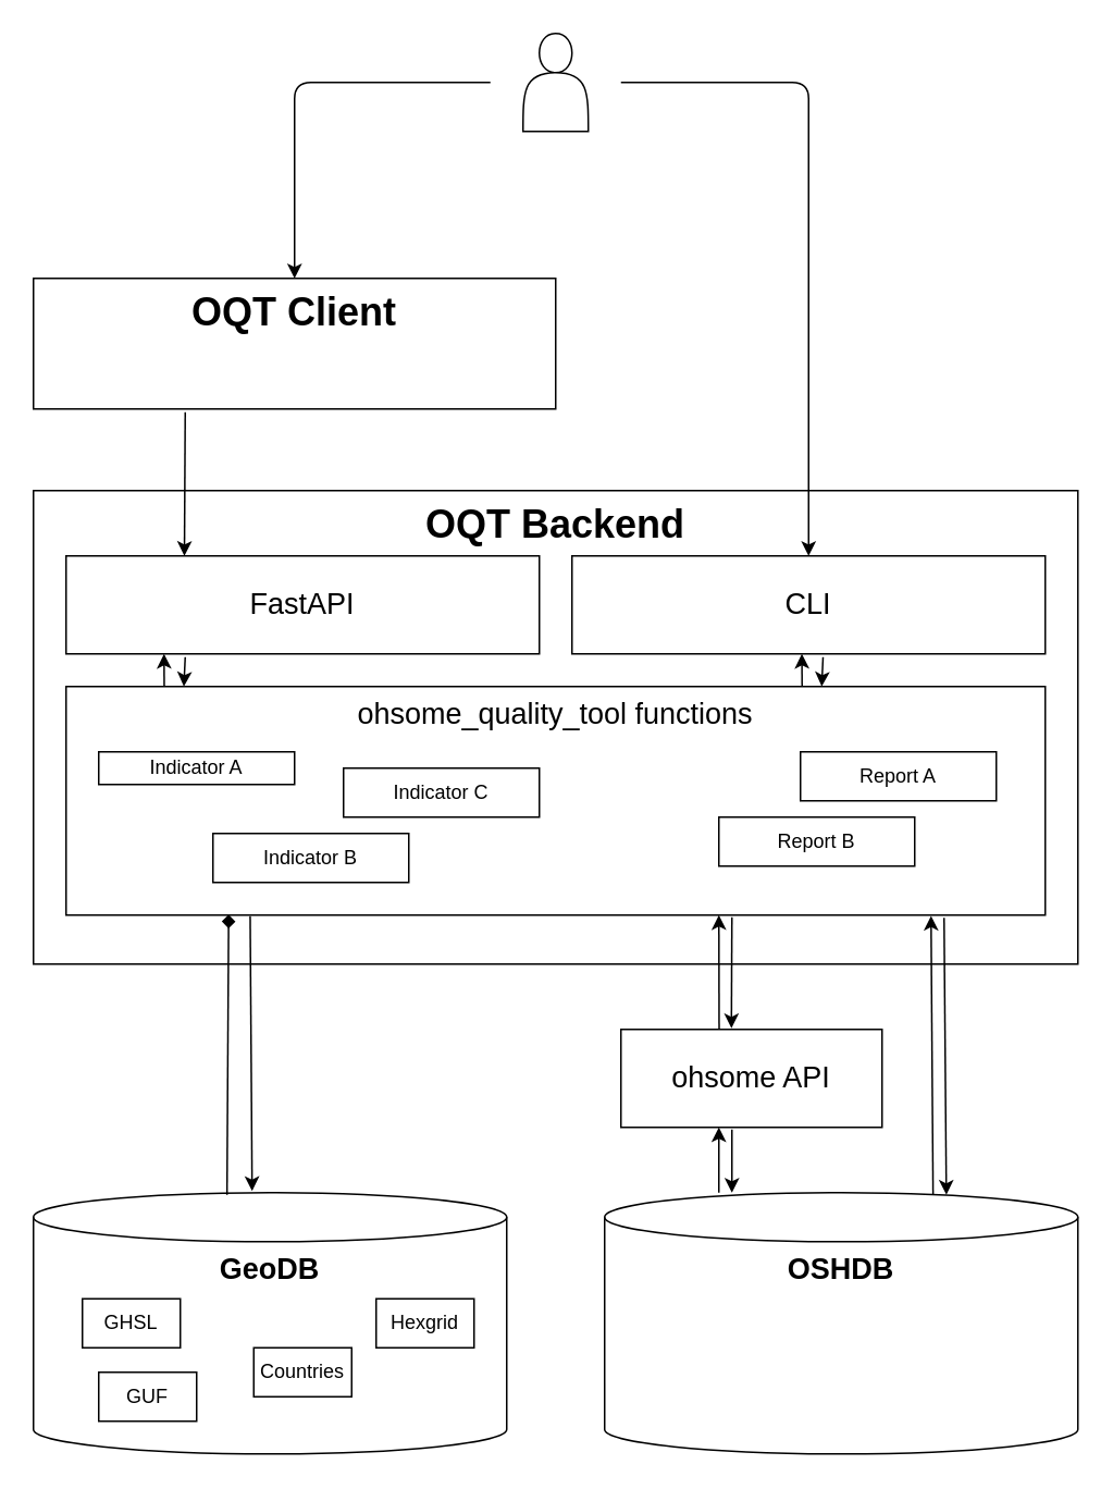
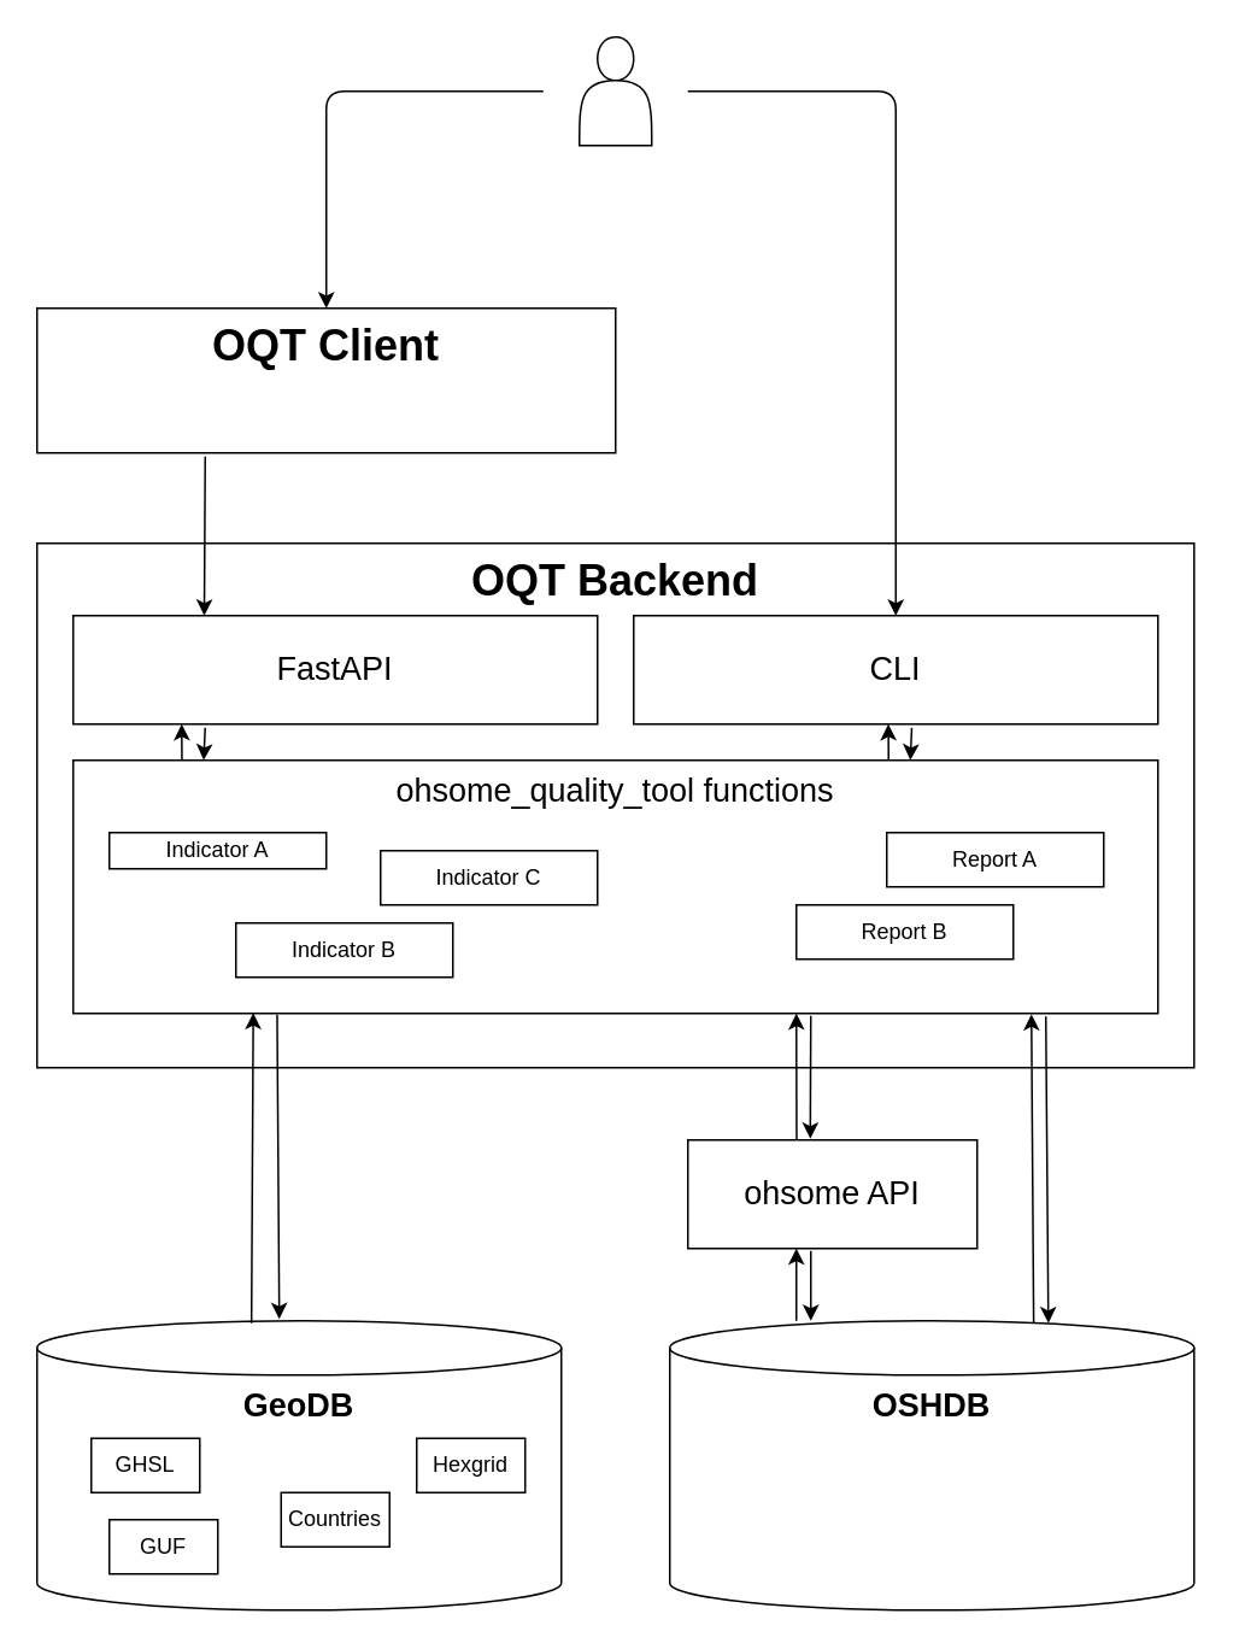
  <mxCell id="0" />
  <mxCell id="1" parent="0" />
  <mxCell id="2" value="&lt;b&gt;&lt;font style=&quot;font-size: 18px&quot;&gt;OSHDB&lt;/font&gt;&lt;/b&gt;" style="shape=cylinder3;whiteSpace=wrap;html=1;boundedLbl=1;backgroundOutline=1;size=15;verticalAlign=top;" vertex="1" parent="1"><mxGeometry x="370" y="730" width="290" height="160" as="geometry" /></mxCell>
  <mxCell id="3" value="&lt;b&gt;&lt;font style=&quot;font-size: 18px&quot;&gt;GeoDB&lt;/font&gt;&lt;/b&gt;" style="shape=cylinder3;whiteSpace=wrap;html=1;boundedLbl=1;backgroundOutline=1;size=15;verticalAlign=top;" vertex="1" parent="1"><mxGeometry x="20" y="730" width="290" height="160" as="geometry" /></mxCell>
  <mxCell id="4" value="&lt;font style=&quot;font-size: 18px&quot;&gt;ohsome API&lt;br&gt;&lt;/font&gt;" style="rounded=0;whiteSpace=wrap;html=1;" vertex="1" parent="1"><mxGeometry x="380" y="630" width="160" height="60" as="geometry" /></mxCell>
  <mxCell id="5" value="&lt;font style=&quot;font-size: 24px&quot;&gt;&lt;b&gt;&lt;font style=&quot;font-size: 24px&quot;&gt;OQT Backend&lt;/font&gt;&lt;/b&gt;&lt;/font&gt;" style="rounded=0;whiteSpace=wrap;html=1;verticalAlign=top;" vertex="1" parent="1"><mxGeometry x="20" y="300" width="640" height="290" as="geometry" /></mxCell>
  <mxCell id="6" value="&lt;font style=&quot;font-size: 18px&quot;&gt;CLI&lt;/font&gt;" style="rounded=0;whiteSpace=wrap;html=1;" vertex="1" parent="1"><mxGeometry x="350" y="340" width="290" height="60" as="geometry" /></mxCell>
  <mxCell id="7" value="&lt;font style=&quot;font-size: 18px&quot;&gt;FastAPI&lt;/font&gt;" style="rounded=0;whiteSpace=wrap;html=1;" vertex="1" parent="1"><mxGeometry x="40" y="340" width="290" height="60" as="geometry" /></mxCell>
  <mxCell id="8" value="&lt;font style=&quot;font-size: 18px&quot;&gt;ohsome_quality_tool functions&lt;br&gt;&lt;/font&gt;" style="rounded=0;whiteSpace=wrap;html=1;verticalAlign=top;" vertex="1" parent="1"><mxGeometry x="40" y="420" width="600" height="140" as="geometry" /></mxCell>
  <mxCell id="9" value="Indicator A" style="rounded=0;whiteSpace=wrap;html=1;" vertex="1" parent="1"><mxGeometry x="60" y="460" width="120" height="20" as="geometry" /></mxCell>
  <mxCell id="10" value="Indicator B" style="rounded=0;whiteSpace=wrap;html=1;" vertex="1" parent="1"><mxGeometry x="130" y="510" width="120" height="30" as="geometry" /></mxCell>
  <mxCell id="11" value="Report A" style="rounded=0;whiteSpace=wrap;html=1;" vertex="1" parent="1"><mxGeometry x="490" y="460" width="120" height="30" as="geometry" /></mxCell>
  <mxCell id="12" value="Report B" style="rounded=0;whiteSpace=wrap;html=1;" vertex="1" parent="1"><mxGeometry x="440" y="500" width="120" height="30" as="geometry" /></mxCell>
  <mxCell id="13" value="Indicator C" style="rounded=0;whiteSpace=wrap;html=1;" vertex="1" parent="1"><mxGeometry x="210" y="470" width="120" height="30" as="geometry" /></mxCell>
  <mxCell id="14" value="&lt;font style=&quot;font-size: 24px&quot;&gt;&lt;b&gt;&lt;font style=&quot;font-size: 24px&quot;&gt;OQT Client&lt;/font&gt;&lt;/b&gt;&lt;/font&gt;" style="rounded=0;whiteSpace=wrap;html=1;verticalAlign=top;" vertex="1" parent="1"><mxGeometry x="20" y="170" width="320" height="80" as="geometry" /></mxCell>
  <mxCell id="15" value="" style="endArrow=classic;html=1;entryX=0.25;entryY=0;entryDx=0;entryDy=0;" edge="1" parent="1" target="7"><mxGeometry width="50" height="50" relative="1" as="geometry"><mxPoint x="113" y="252" as="sourcePoint" /><mxPoint x="110" y="260" as="targetPoint" /></mxGeometry></mxCell>
  <mxCell id="16" value="" style="shape=actor;whiteSpace=wrap;html=1;" vertex="1" parent="1"><mxGeometry x="320" y="20" width="40" height="60" as="geometry" /></mxCell>
  <mxCell id="17" value="" style="endArrow=classic;html=1;entryX=0.5;entryY=0;entryDx=0;entryDy=0;" edge="1" parent="1" target="14"><mxGeometry width="50" height="50" relative="1" as="geometry"><mxPoint x="300" y="50" as="sourcePoint" /><mxPoint x="390" y="430" as="targetPoint" /><Array as="points"><mxPoint x="180" y="50" /></Array></mxGeometry></mxCell>
  <mxCell id="18" value="" style="endArrow=classic;html=1;" edge="1" parent="1"><mxGeometry width="50" height="50" relative="1" as="geometry"><mxPoint x="380" y="50" as="sourcePoint" /><mxPoint x="495" y="340" as="targetPoint" /><Array as="points"><mxPoint x="495" y="50" /></Array></mxGeometry></mxCell>
  <mxCell id="19" value="" style="endArrow=classic;html=1;entryX=0.25;entryY=1;entryDx=0;entryDy=0;" edge="1" parent="1"><mxGeometry width="50" height="50" relative="1" as="geometry"><mxPoint x="491" y="420" as="sourcePoint" /><mxPoint x="490.84" y="400" as="targetPoint" /></mxGeometry></mxCell>
  <mxCell id="20" value="" style="endArrow=classic;html=1;" edge="1" parent="1"><mxGeometry width="50" height="50" relative="1" as="geometry"><mxPoint x="503.84" y="402" as="sourcePoint" /><mxPoint x="503" y="420" as="targetPoint" /></mxGeometry></mxCell>
- <mxCell id="21" value="" style="endArrow=diamond;html=1;entryX=0.166;entryY=0.998;entryDx=0;entryDy=0;exitX=0.409;exitY=0.008;exitDx=0;exitDy=0;exitPerimeter=0;entryPerimeter=0;" edge="1" parent="1" source="3" target="8"><mxGeometry width="50" height="50" relative="1" as="geometry"><mxPoint x="140" y="681.44" as="sourcePoint" /><mxPoint x="140.84" y="590" as="targetPoint" /></mxGeometry></mxCell>
+ <mxCell id="21" value="" style="endArrow=classic;html=1;entryX=0.166;entryY=0.998;entryDx=0;entryDy=0;exitX=0.409;exitY=0.008;exitDx=0;exitDy=0;exitPerimeter=0;entryPerimeter=0;" edge="1" parent="1" source="3" target="8"><mxGeometry width="50" height="50" relative="1" as="geometry"><mxPoint x="140" y="681.44" as="sourcePoint" /><mxPoint x="140.84" y="590" as="targetPoint" /></mxGeometry></mxCell>
  <mxCell id="22" value="" style="endArrow=classic;html=1;exitX=0.188;exitY=1.005;exitDx=0;exitDy=0;exitPerimeter=0;" edge="1" parent="1" source="8"><mxGeometry width="50" height="50" relative="1" as="geometry"><mxPoint x="153.84" y="592" as="sourcePoint" /><mxPoint x="154" y="729" as="targetPoint" /></mxGeometry></mxCell>
  <mxCell id="23" value="" style="endArrow=classic;html=1;entryX=0.25;entryY=1;entryDx=0;entryDy=0;" edge="1" parent="1"><mxGeometry width="50" height="50" relative="1" as="geometry"><mxPoint x="100.16" y="420" as="sourcePoint" /><mxPoint x="100" y="400" as="targetPoint" /></mxGeometry></mxCell>
  <mxCell id="24" value="" style="endArrow=classic;html=1;" edge="1" parent="1"><mxGeometry width="50" height="50" relative="1" as="geometry"><mxPoint x="113" y="402" as="sourcePoint" /><mxPoint x="112.16" y="420" as="targetPoint" /></mxGeometry></mxCell>
  <mxCell id="25" value="" style="endArrow=classic;html=1;entryX=0.25;entryY=1;entryDx=0;entryDy=0;exitX=0.376;exitY=-0.007;exitDx=0;exitDy=0;exitPerimeter=0;" edge="1" parent="1" source="4"><mxGeometry width="50" height="50" relative="1" as="geometry"><mxPoint x="440.16" y="580" as="sourcePoint" /><mxPoint x="440" y="560" as="targetPoint" /></mxGeometry></mxCell>
  <mxCell id="26" value="" style="endArrow=classic;html=1;entryX=0.423;entryY=-0.012;entryDx=0;entryDy=0;entryPerimeter=0;exitX=0.68;exitY=1.009;exitDx=0;exitDy=0;exitPerimeter=0;" edge="1" parent="1" source="8" target="4"><mxGeometry width="50" height="50" relative="1" as="geometry"><mxPoint x="453" y="562" as="sourcePoint" /><mxPoint x="452.16" y="580" as="targetPoint" /></mxGeometry></mxCell>
  <mxCell id="27" value="" style="endArrow=classic;html=1;entryX=0.25;entryY=1;entryDx=0;entryDy=0;exitX=0.694;exitY=0.009;exitDx=0;exitDy=0;exitPerimeter=0;" edge="1" parent="1" source="2"><mxGeometry width="50" height="50" relative="1" as="geometry"><mxPoint x="570.16" y="630" as="sourcePoint" /><mxPoint x="570" y="560.42" as="targetPoint" /></mxGeometry></mxCell>
  <mxCell id="28" value="" style="endArrow=classic;html=1;entryX=0.722;entryY=0.008;entryDx=0;entryDy=0;entryPerimeter=0;exitX=0.68;exitY=1.009;exitDx=0;exitDy=0;exitPerimeter=0;" edge="1" parent="1" target="2"><mxGeometry width="50" height="50" relative="1" as="geometry"><mxPoint x="578" y="561.68" as="sourcePoint" /><mxPoint x="577.68" y="629.7" as="targetPoint" /></mxGeometry></mxCell>
  <mxCell id="29" value="" style="endArrow=classic;html=1;entryX=0.25;entryY=1;entryDx=0;entryDy=0;" edge="1" parent="1"><mxGeometry width="50" height="50" relative="1" as="geometry"><mxPoint x="440" y="730" as="sourcePoint" /><mxPoint x="440" y="690" as="targetPoint" /></mxGeometry></mxCell>
  <mxCell id="30" value="" style="endArrow=classic;html=1;exitX=0.68;exitY=1.009;exitDx=0;exitDy=0;exitPerimeter=0;" edge="1" parent="1"><mxGeometry width="50" height="50" relative="1" as="geometry"><mxPoint x="448" y="691.26" as="sourcePoint" /><mxPoint x="448" y="730" as="targetPoint" /></mxGeometry></mxCell>
  <mxCell id="31" value="GUF" style="rounded=0;whiteSpace=wrap;html=1;" vertex="1" parent="1"><mxGeometry x="60" y="840" width="60" height="30" as="geometry" /></mxCell>
  <mxCell id="32" value="GHSL" style="rounded=0;whiteSpace=wrap;html=1;" vertex="1" parent="1"><mxGeometry x="50" y="795" width="60" height="30" as="geometry" /></mxCell>
  <mxCell id="33" value="Countries" style="rounded=0;whiteSpace=wrap;html=1;" vertex="1" parent="1"><mxGeometry x="155" y="825" width="60" height="30" as="geometry" /></mxCell>
  <mxCell id="34" value="Hexgrid" style="rounded=0;whiteSpace=wrap;html=1;" vertex="1" parent="1"><mxGeometry x="230" y="795" width="60" height="30" as="geometry" /></mxCell>
